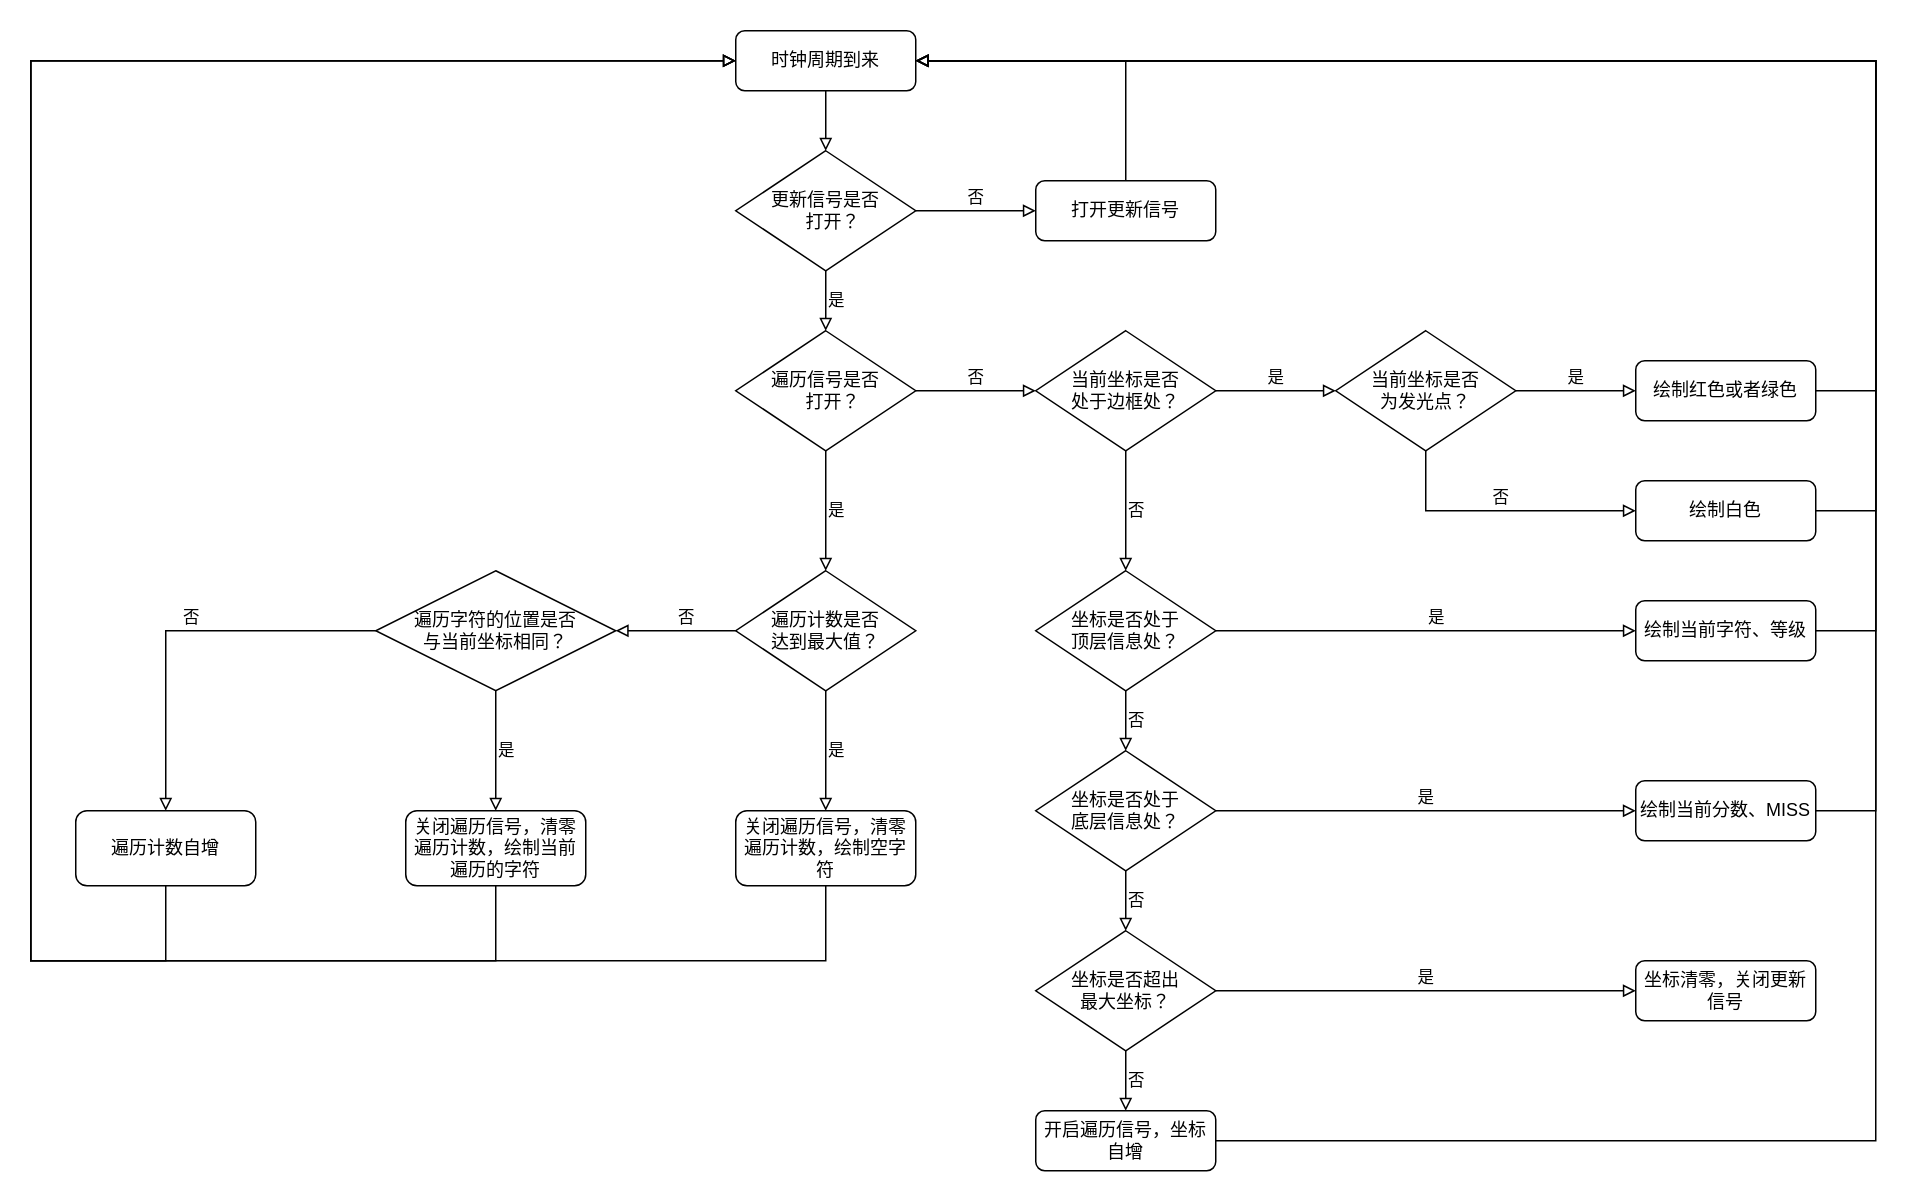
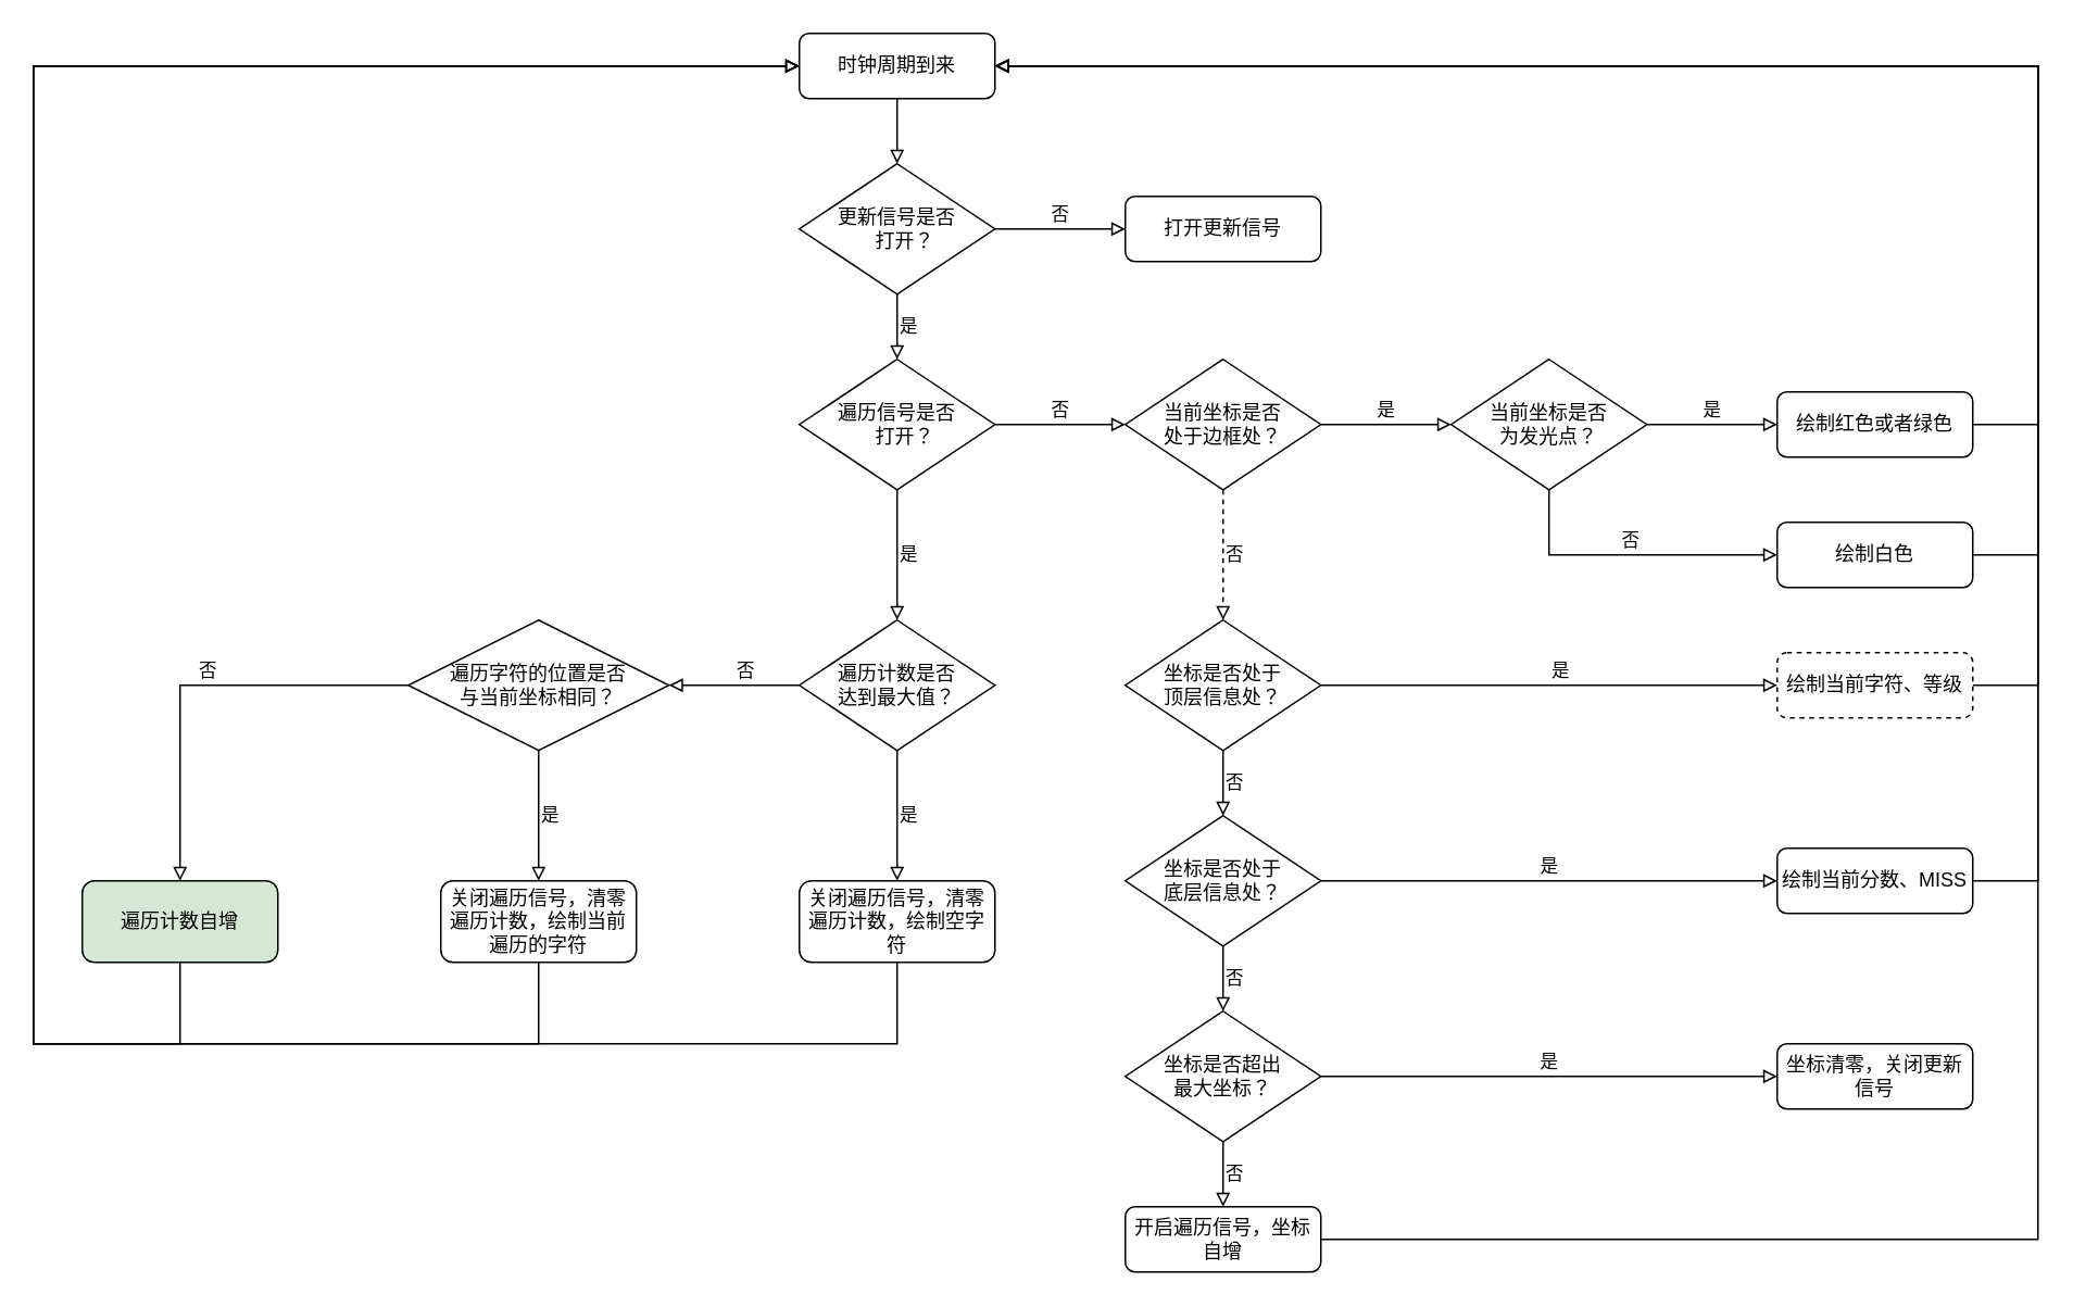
  <mxCell id="0" />
  <mxCell id="1" parent="0" />
  <mxCell id="2" style="edgeStyle=orthogonalEdgeStyle;rounded=0;orthogonalLoop=1;jettySize=auto;html=1;exitX=0.5;exitY=1;exitDx=0;exitDy=0;endArrow=block;endFill=0;shadow=0;strokeWidth=1;labelBackgroundColor=none;" edge="1" parent="1" source="3" target="6"><mxGeometry relative="1" as="geometry" /></mxCell>
  <mxCell id="3" value="时钟周期到来" style="rounded=1;whiteSpace=wrap;html=1;" vertex="1" parent="1"><mxGeometry x="490" y="20" width="120" height="40" as="geometry" /></mxCell>
  <mxCell id="4" value="否" style="edgeStyle=orthogonalEdgeStyle;rounded=0;orthogonalLoop=1;jettySize=auto;entryX=0;entryY=0.5;entryDx=0;entryDy=0;shadow=0;labelBackgroundColor=none;endArrow=block;endFill=0;strokeWidth=1;html=1;labelBorderColor=none;horizontal=1;verticalAlign=bottom;" edge="1" parent="1" source="6" target="8"><mxGeometry relative="1" as="geometry" /></mxCell>
  <mxCell id="5" value="是" style="edgeStyle=orthogonalEdgeStyle;rounded=0;orthogonalLoop=1;jettySize=auto;html=1;entryX=0.5;entryY=0;entryDx=0;entryDy=0;shadow=0;labelBackgroundColor=none;endArrow=block;endFill=0;strokeWidth=1;fontColor=#000000;align=left;verticalAlign=middle;" edge="1" parent="1" source="6" target="11"><mxGeometry relative="1" as="geometry" /></mxCell>
  <mxCell id="6" value="更新信号是否&lt;br&gt;&amp;nbsp; &amp;nbsp;打开？" style="rhombus;whiteSpace=wrap;html=1;rounded=0;" vertex="1" parent="1"><mxGeometry x="490" y="100" width="120" height="80" as="geometry" /></mxCell>
- <mxCell id="7" style="edgeStyle=orthogonalEdgeStyle;rounded=0;orthogonalLoop=1;jettySize=auto;html=1;entryX=1;entryY=0.5;entryDx=0;entryDy=0;shadow=0;labelBackgroundColor=none;endArrow=block;endFill=0;strokeWidth=1;fontColor=#000000;align=left;" edge="1" parent="1" source="8" target="3"><mxGeometry relative="1" as="geometry"><Array as="points"><mxPoint x="750" y="40" /></Array></mxGeometry></mxCell>
  <mxCell id="8" value="打开更新信号" style="rounded=1;whiteSpace=wrap;html=1;" vertex="1" parent="1"><mxGeometry x="690" y="120" width="120" height="40" as="geometry" /></mxCell>
  <mxCell id="9" value="&lt;div&gt;&lt;span&gt;否&lt;/span&gt;&lt;/div&gt;" style="edgeStyle=orthogonalEdgeStyle;rounded=0;orthogonalLoop=1;jettySize=auto;html=1;entryX=0;entryY=0.5;entryDx=0;entryDy=0;shadow=0;labelBackgroundColor=none;endArrow=block;endFill=0;strokeWidth=1;fontColor=#000000;align=center;verticalAlign=bottom;" edge="1" parent="1" source="11" target="14"><mxGeometry relative="1" as="geometry" /></mxCell>
  <mxCell id="10" value="是" style="edgeStyle=orthogonalEdgeStyle;rounded=0;orthogonalLoop=1;jettySize=auto;html=1;shadow=0;labelBackgroundColor=none;endArrow=block;endFill=0;strokeWidth=1;fontColor=#000000;align=left;" edge="1" parent="1" source="11" target="40"><mxGeometry relative="1" as="geometry" /></mxCell>
  <mxCell id="11" value="遍历信号是否&lt;br&gt;&amp;nbsp; &amp;nbsp;打开？" style="rhombus;whiteSpace=wrap;html=1;rounded=0;" vertex="1" parent="1"><mxGeometry x="490" y="220" width="120" height="80" as="geometry" /></mxCell>
  <mxCell id="12" value="是" style="edgeStyle=orthogonalEdgeStyle;rounded=0;orthogonalLoop=1;jettySize=auto;html=1;entryX=0;entryY=0.5;entryDx=0;entryDy=0;shadow=0;labelBackgroundColor=none;endArrow=block;endFill=0;strokeWidth=1;fontColor=#000000;align=center;verticalAlign=bottom;" edge="1" parent="1" source="14" target="20"><mxGeometry relative="1" as="geometry" /></mxCell>
- <mxCell id="13" value="否" style="edgeStyle=orthogonalEdgeStyle;rounded=0;orthogonalLoop=1;jettySize=auto;html=1;entryX=0.5;entryY=0;entryDx=0;entryDy=0;shadow=0;labelBackgroundColor=none;endArrow=block;endFill=0;strokeWidth=1;fontColor=#000000;align=left;verticalAlign=middle;" edge="1" parent="1" source="14" target="17"><mxGeometry relative="1" as="geometry" /></mxCell>
+ <mxCell id="13" value="否" style="edgeStyle=orthogonalEdgeStyle;rounded=0;orthogonalLoop=1;jettySize=auto;html=1;entryX=0.5;entryY=0;entryDx=0;entryDy=0;shadow=0;labelBackgroundColor=none;endArrow=block;endFill=0;strokeWidth=1;fontColor=#000000;align=left;verticalAlign=middle;dashed=1;" edge="1" parent="1" source="14" target="17"><mxGeometry relative="1" as="geometry" /></mxCell>
  <mxCell id="14" value="当前坐标是否&lt;br&gt;处于边框处？" style="rhombus;whiteSpace=wrap;html=1;rounded=0;" vertex="1" parent="1"><mxGeometry x="690" y="220" width="120" height="80" as="geometry" /></mxCell>
  <mxCell id="15" value="是" style="edgeStyle=orthogonalEdgeStyle;rounded=0;orthogonalLoop=1;jettySize=auto;html=1;entryX=0;entryY=0.5;entryDx=0;entryDy=0;shadow=0;labelBackgroundColor=none;endArrow=block;endFill=0;strokeWidth=1;fontColor=#000000;align=left;verticalAlign=bottom;" edge="1" parent="1" source="17" target="26"><mxGeometry relative="1" as="geometry" /></mxCell>
  <mxCell id="16" value="否" style="edgeStyle=orthogonalEdgeStyle;rounded=0;orthogonalLoop=1;jettySize=auto;html=1;entryX=0.5;entryY=0;entryDx=0;entryDy=0;shadow=0;labelBackgroundColor=none;endArrow=block;endFill=0;strokeWidth=1;fontColor=#000000;align=left;" edge="1" parent="1" source="17" target="29"><mxGeometry relative="1" as="geometry" /></mxCell>
  <mxCell id="17" value="坐标是否处于&lt;br&gt;顶层信息处？" style="rhombus;whiteSpace=wrap;html=1;rounded=0;" vertex="1" parent="1"><mxGeometry x="690" y="380" width="120" height="80" as="geometry" /></mxCell>
  <mxCell id="18" value="是" style="edgeStyle=orthogonalEdgeStyle;rounded=0;orthogonalLoop=1;jettySize=auto;html=1;entryX=0;entryY=0.5;entryDx=0;entryDy=0;shadow=0;labelBackgroundColor=none;endArrow=block;endFill=0;strokeWidth=1;fontColor=#000000;align=center;verticalAlign=bottom;" edge="1" parent="1" source="20" target="22"><mxGeometry relative="1" as="geometry" /></mxCell>
  <mxCell id="19" value="否" style="edgeStyle=orthogonalEdgeStyle;rounded=0;orthogonalLoop=1;jettySize=auto;html=1;shadow=0;labelBackgroundColor=none;endArrow=block;endFill=0;strokeWidth=1;fontColor=#000000;align=center;entryX=0;entryY=0.5;entryDx=0;entryDy=0;verticalAlign=bottom;" edge="1" parent="1" source="20" target="24"><mxGeometry relative="1" as="geometry"><mxPoint x="1070" y="340" as="targetPoint" /><Array as="points"><mxPoint x="950" y="340" /></Array></mxGeometry></mxCell>
  <mxCell id="20" value="当前坐标是否&lt;br&gt;为发光点？" style="rhombus;whiteSpace=wrap;html=1;rounded=0;" vertex="1" parent="1"><mxGeometry x="890" y="220" width="120" height="80" as="geometry" /></mxCell>
  <mxCell id="21" style="edgeStyle=orthogonalEdgeStyle;rounded=0;orthogonalLoop=1;jettySize=auto;html=1;entryX=1;entryY=0.5;entryDx=0;entryDy=0;shadow=0;labelBackgroundColor=none;endArrow=block;endFill=0;strokeWidth=1;fontColor=#000000;align=left;" edge="1" parent="1" source="22" target="3"><mxGeometry relative="1" as="geometry"><Array as="points"><mxPoint x="1250" y="260" /><mxPoint x="1250" y="40" /></Array></mxGeometry></mxCell>
  <mxCell id="22" value="绘制红色或者绿色" style="rounded=1;whiteSpace=wrap;html=1;" vertex="1" parent="1"><mxGeometry x="1090" y="240" width="120" height="40" as="geometry" /></mxCell>
  <mxCell id="23" style="edgeStyle=orthogonalEdgeStyle;rounded=0;orthogonalLoop=1;jettySize=auto;html=1;shadow=0;labelBackgroundColor=none;endArrow=block;endFill=0;strokeWidth=1;fontColor=#000000;align=left;" edge="1" parent="1" source="24"><mxGeometry relative="1" as="geometry"><mxPoint x="610" y="40" as="targetPoint" /><Array as="points"><mxPoint x="1250" y="340" /><mxPoint x="1250" y="40" /></Array></mxGeometry></mxCell>
  <mxCell id="24" value="绘制白色" style="rounded=1;whiteSpace=wrap;html=1;" vertex="1" parent="1"><mxGeometry x="1090" y="320" width="120" height="40" as="geometry" /></mxCell>
  <mxCell id="25" style="edgeStyle=orthogonalEdgeStyle;rounded=0;orthogonalLoop=1;jettySize=auto;html=1;entryX=1;entryY=0.5;entryDx=0;entryDy=0;shadow=0;labelBackgroundColor=none;endArrow=block;endFill=0;strokeWidth=1;fontColor=#000000;align=left;" edge="1" parent="1" source="26" target="3"><mxGeometry relative="1" as="geometry"><Array as="points"><mxPoint x="1250" y="420" /><mxPoint x="1250" y="40" /></Array></mxGeometry></mxCell>
- <mxCell id="26" value="绘制当前字符、等级" style="rounded=1;whiteSpace=wrap;html=1;" vertex="1" parent="1"><mxGeometry x="1090" y="400" width="120" height="40" as="geometry" /></mxCell>
+ <mxCell id="26" value="绘制当前字符、等级" style="rounded=1;whiteSpace=wrap;html=1;dashed=1;" vertex="1" parent="1"><mxGeometry x="1090" y="400" width="120" height="40" as="geometry" /></mxCell>
  <mxCell id="27" value="是" style="edgeStyle=orthogonalEdgeStyle;rounded=0;orthogonalLoop=1;jettySize=auto;html=1;entryX=0;entryY=0.5;entryDx=0;entryDy=0;shadow=0;labelBackgroundColor=none;endArrow=block;endFill=0;strokeWidth=1;fontColor=#000000;align=center;verticalAlign=bottom;" edge="1" parent="1" source="29" target="31"><mxGeometry relative="1" as="geometry" /></mxCell>
  <mxCell id="28" value="否" style="edgeStyle=orthogonalEdgeStyle;rounded=0;orthogonalLoop=1;jettySize=auto;html=1;entryX=0.5;entryY=0;entryDx=0;entryDy=0;shadow=0;labelBackgroundColor=none;endArrow=block;endFill=0;strokeWidth=1;fontColor=#000000;align=left;" edge="1" parent="1" source="29" target="34"><mxGeometry relative="1" as="geometry" /></mxCell>
  <mxCell id="29" value="坐标是否处于&lt;br&gt;底层信息处？" style="rhombus;whiteSpace=wrap;html=1;rounded=0;" vertex="1" parent="1"><mxGeometry x="690" y="500" width="120" height="80" as="geometry" /></mxCell>
  <mxCell id="30" style="edgeStyle=orthogonalEdgeStyle;rounded=0;orthogonalLoop=1;jettySize=auto;html=1;entryX=1;entryY=0.5;entryDx=0;entryDy=0;shadow=0;labelBackgroundColor=none;endArrow=block;endFill=0;strokeWidth=1;fontColor=#000000;align=left;" edge="1" parent="1" source="31" target="3"><mxGeometry relative="1" as="geometry"><Array as="points"><mxPoint x="1250" y="540" /><mxPoint x="1250" y="40" /></Array></mxGeometry></mxCell>
  <mxCell id="31" value="绘制当前分数、MISS" style="rounded=1;whiteSpace=wrap;html=1;" vertex="1" parent="1"><mxGeometry x="1090" y="520" width="120" height="40" as="geometry" /></mxCell>
  <mxCell id="32" value="是" style="edgeStyle=orthogonalEdgeStyle;rounded=0;orthogonalLoop=1;jettySize=auto;html=1;entryX=0;entryY=0.5;entryDx=0;entryDy=0;shadow=0;labelBackgroundColor=none;endArrow=block;endFill=0;strokeWidth=1;fontColor=#000000;align=center;verticalAlign=bottom;" edge="1" parent="1" source="34" target="35"><mxGeometry relative="1" as="geometry" /></mxCell>
  <mxCell id="33" value="否" style="edgeStyle=orthogonalEdgeStyle;rounded=0;orthogonalLoop=1;jettySize=auto;html=1;entryX=0.5;entryY=0;entryDx=0;entryDy=0;shadow=0;labelBackgroundColor=none;endArrow=block;endFill=0;strokeWidth=1;fontColor=#000000;align=left;" edge="1" parent="1" source="34"><mxGeometry relative="1" as="geometry"><mxPoint x="750" y="740" as="targetPoint" /></mxGeometry></mxCell>
  <mxCell id="34" value="坐标是否超出&lt;br&gt;最大坐标？" style="rhombus;whiteSpace=wrap;html=1;rounded=0;" vertex="1" parent="1"><mxGeometry x="690" y="620" width="120" height="80" as="geometry" /></mxCell>
  <mxCell id="35" value="坐标清零，关闭更新信号" style="rounded=1;whiteSpace=wrap;html=1;" vertex="1" parent="1"><mxGeometry x="1090" y="640" width="120" height="40" as="geometry" /></mxCell>
  <mxCell id="36" style="edgeStyle=orthogonalEdgeStyle;rounded=0;orthogonalLoop=1;jettySize=auto;html=1;entryX=1;entryY=0.5;entryDx=0;entryDy=0;shadow=0;labelBackgroundColor=none;endArrow=block;endFill=0;strokeWidth=1;fontColor=#000000;align=left;" edge="1" parent="1" source="37" target="3"><mxGeometry relative="1" as="geometry"><Array as="points"><mxPoint x="1250" y="760" /><mxPoint x="1250" y="40" /></Array></mxGeometry></mxCell>
  <mxCell id="37" value="开启遍历信号，坐标自增" style="rounded=1;whiteSpace=wrap;html=1;" vertex="1" parent="1"><mxGeometry x="690" y="740" width="120" height="40" as="geometry" /></mxCell>
  <mxCell id="38" value="否" style="edgeStyle=orthogonalEdgeStyle;rounded=0;orthogonalLoop=1;jettySize=auto;html=1;entryX=1;entryY=0.5;entryDx=0;entryDy=0;shadow=0;labelBackgroundColor=none;endArrow=block;endFill=0;strokeWidth=1;fontColor=#000000;align=left;verticalAlign=bottom;" edge="1" parent="1" source="40" target="43"><mxGeometry relative="1" as="geometry" /></mxCell>
  <mxCell id="39" value="是" style="edgeStyle=orthogonalEdgeStyle;rounded=0;orthogonalLoop=1;jettySize=auto;html=1;entryX=0.5;entryY=0;entryDx=0;entryDy=0;shadow=0;labelBackgroundColor=none;endArrow=block;endFill=0;strokeWidth=1;fontColor=#000000;align=left;" edge="1" parent="1" source="40" target="45"><mxGeometry relative="1" as="geometry" /></mxCell>
  <mxCell id="40" value="遍历计数是否&lt;br&gt;达到最大值？" style="rhombus;whiteSpace=wrap;html=1;rounded=0;" vertex="1" parent="1"><mxGeometry x="490" y="380" width="120" height="80" as="geometry" /></mxCell>
  <mxCell id="41" value="是" style="edgeStyle=orthogonalEdgeStyle;rounded=0;orthogonalLoop=1;jettySize=auto;html=1;shadow=0;labelBackgroundColor=none;endArrow=block;endFill=0;strokeWidth=1;fontColor=#000000;align=left;" edge="1" parent="1" source="43" target="47"><mxGeometry relative="1" as="geometry" /></mxCell>
  <mxCell id="42" value="否" style="edgeStyle=orthogonalEdgeStyle;rounded=0;orthogonalLoop=1;jettySize=auto;html=1;entryX=0.5;entryY=0;entryDx=0;entryDy=0;shadow=0;labelBackgroundColor=none;endArrow=block;endFill=0;strokeWidth=1;fontColor=#000000;align=left;verticalAlign=bottom;" edge="1" parent="1" source="43" target="49"><mxGeometry relative="1" as="geometry" /></mxCell>
  <mxCell id="43" value="遍历字符的位置是否&lt;br&gt;与当前坐标相同？" style="rhombus;whiteSpace=wrap;html=1;rounded=0;" vertex="1" parent="1"><mxGeometry x="250" y="380" width="160" height="80" as="geometry" /></mxCell>
  <mxCell id="44" style="edgeStyle=orthogonalEdgeStyle;rounded=0;orthogonalLoop=1;jettySize=auto;html=1;shadow=0;labelBackgroundColor=none;endArrow=block;endFill=0;strokeWidth=1;fontColor=#000000;align=left;entryX=0;entryY=0.5;entryDx=0;entryDy=0;" edge="1" parent="1" source="45" target="3"><mxGeometry relative="1" as="geometry"><mxPoint x="20" y="140" as="targetPoint" /><Array as="points"><mxPoint x="550" y="640" /><mxPoint x="20" y="640" /><mxPoint x="20" y="40" /></Array></mxGeometry></mxCell>
  <mxCell id="45" value="关闭遍历信号，清零遍历计数，绘制空字符" style="rounded=1;whiteSpace=wrap;html=1;" vertex="1" parent="1"><mxGeometry x="490" y="540" width="120" height="50" as="geometry" /></mxCell>
  <mxCell id="46" style="edgeStyle=orthogonalEdgeStyle;rounded=0;orthogonalLoop=1;jettySize=auto;html=1;entryX=0;entryY=0.5;entryDx=0;entryDy=0;shadow=0;labelBackgroundColor=none;endArrow=block;endFill=0;strokeWidth=1;fontColor=#000000;align=left;" edge="1" parent="1" source="47" target="3"><mxGeometry relative="1" as="geometry"><Array as="points"><mxPoint x="330" y="640" /><mxPoint x="20" y="640" /><mxPoint x="20" y="40" /></Array></mxGeometry></mxCell>
  <mxCell id="47" value="关闭遍历信号，清零遍历计数，绘制当前遍历的字符" style="rounded=1;whiteSpace=wrap;html=1;" vertex="1" parent="1"><mxGeometry x="270" y="540" width="120" height="50" as="geometry" /></mxCell>
  <mxCell id="48" style="edgeStyle=orthogonalEdgeStyle;rounded=0;orthogonalLoop=1;jettySize=auto;html=1;entryX=0;entryY=0.5;entryDx=0;entryDy=0;shadow=0;labelBackgroundColor=none;endArrow=block;endFill=0;strokeWidth=1;fontColor=#000000;align=left;" edge="1" parent="1" source="49" target="3"><mxGeometry relative="1" as="geometry"><Array as="points"><mxPoint x="110" y="640" /><mxPoint x="20" y="640" /><mxPoint x="20" y="40" /></Array></mxGeometry></mxCell>
- <mxCell id="49" value="遍历计数自增" style="rounded=1;whiteSpace=wrap;html=1;" vertex="1" parent="1"><mxGeometry x="50" y="540" width="120" height="50" as="geometry" /></mxCell>
+ <mxCell id="49" value="遍历计数自增" style="rounded=1;whiteSpace=wrap;html=1;fillColor=#d5e8d4;" vertex="1" parent="1"><mxGeometry x="50" y="540" width="120" height="50" as="geometry" /></mxCell>
